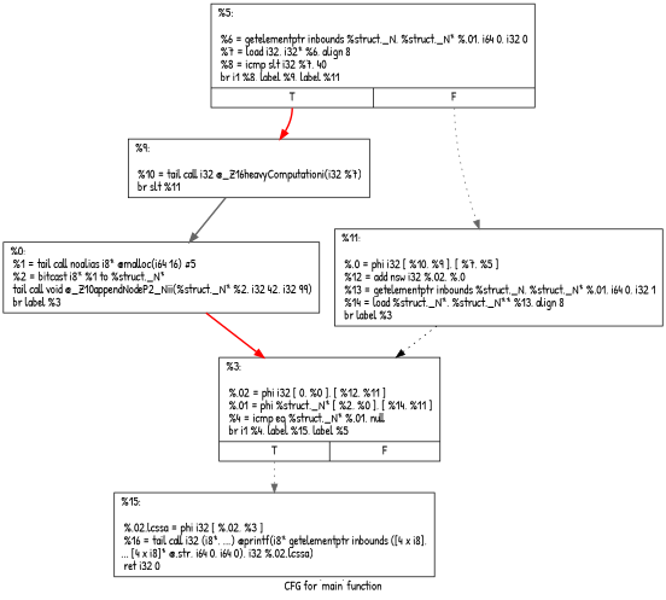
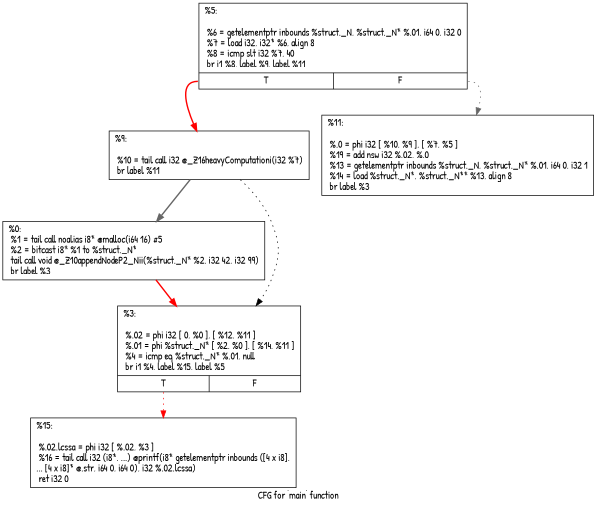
  digraph {
    fontname="Patrick Hand"
    label="CFG for 'main' function"
    node [fontname="Patrick Hand" shape=record]
    edge [color=red fontname="Patrick Hand" style=bold]
    n1 [label="{%0:\l  %1 = tail call noalias i8* @malloc(i64 16) #5\l  %2 = bitcast i8* %1 to %struct._N*\l  tail call void @_Z10appendNodeP2_Nii(%struct._N* %2, i32 42, i32 99)\l  br label %3\l}"]
    n2 [label="{%3:\l\l  %.02 = phi i32 [ 0, %0 ], [ %12, %11 ]\l  %.01 = phi %struct._N* [ %2, %0 ], [ %14, %11 ]\l  %4 = icmp eq %struct._N* %.01, null\l  br i1 %4, label %15, label %5\l|{<s0>T|<s1>F}}"]
    n3 [label="{%15:\l\l  %.02.lcssa = phi i32 [ %.02, %3 ]\l  %16 = tail call i32 (i8*, ...) @printf(i8* getelementptr inbounds ([4 x i8],\l... [4 x i8]* @.str, i64 0, i64 0), i32 %.02.lcssa)\l  ret i32 0\l}"]
    n4 [label="{%5:\l\l  %6 = getelementptr inbounds %struct._N, %struct._N* %.01, i64 0, i32 0\l  %7 = load i32, i32* %6, align 8\l  %8 = icmp slt i32 %7, 40\l  br i1 %8, label %9, label %11\l|{<s0>T|<s1>F}}"]
-   n5 [label="{%9:\l\l  %10 = tail call i32 @_Z16heavyComputationi(i32 %7)\l  br slt %11\l}"]
-   n6 [label="{%11:\l\l  %.0 = phi i32 [ %10, %9 ], [ %7, %5 ]\l  %12 = add nsw i32 %.02, %.0\l  %13 = getelementptr inbounds %struct._N, %struct._N* %.01, i64 0, i32 1\l  %14 = load %struct._N*, %struct._N** %13, align 8\l  br label %3\l}"]
+   n5 [label="{%9:\l\l  %10 = tail call i32 @_Z16heavyComputationi(i32 %7)\l  br label %11\l}"]
+   n6 [label="{%11:\l\l  %.0 = phi i32 [ %10, %9 ], [ %7, %5 ]\l  %19 = add nsw i32 %.02, %.0\l  %13 = getelementptr inbounds %struct._N, %struct._N* %.01, i64 0, i32 1\l  %14 = load %struct._N*, %struct._N** %13, align 8\l  br label %3\l}"]
    n1 -> n2
-   n2 -> n3 [color=gray40 style=dotted tailport=s0]
+   n2 -> n3 [style=dotted tailport=s0]
    n4 -> n5 [tailport=s0]
    n4 -> n6 [color=gray40 style=dotted tailport=s1]
    n5 -> n1 [color=gray40]
-   n6 -> n2 [color=black style=dotted]
+   n5 -> n2 [color=black style=dotted]
  }
